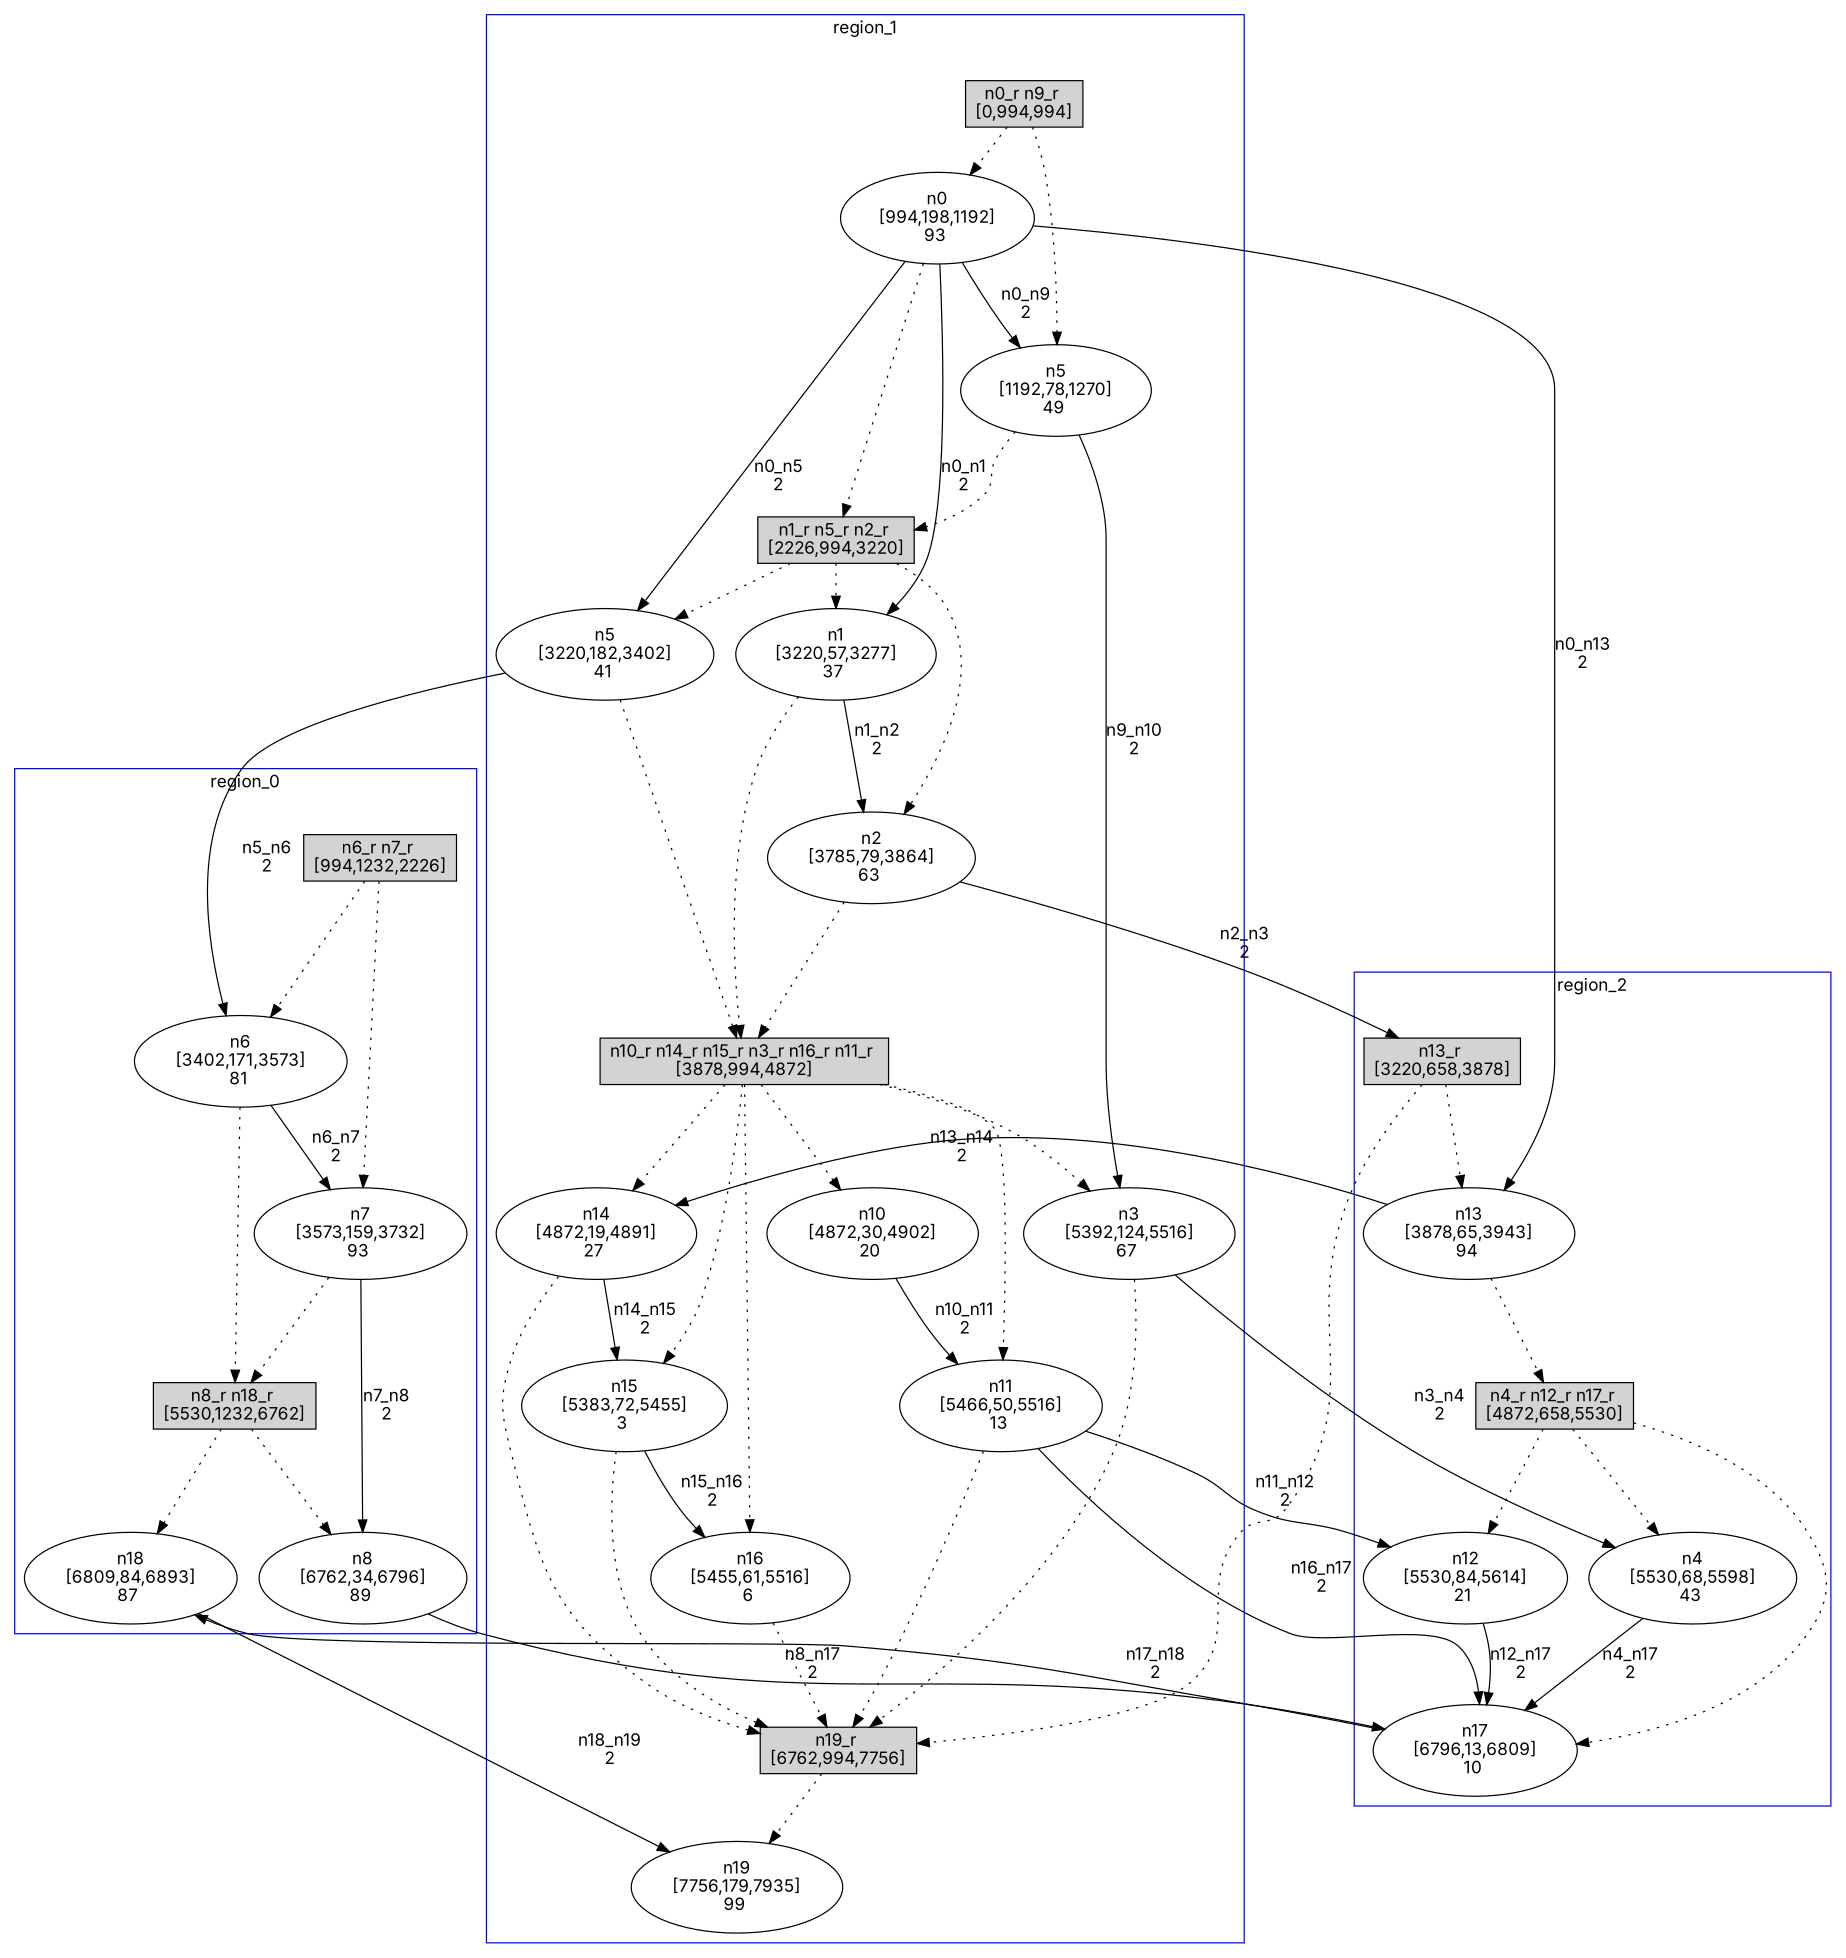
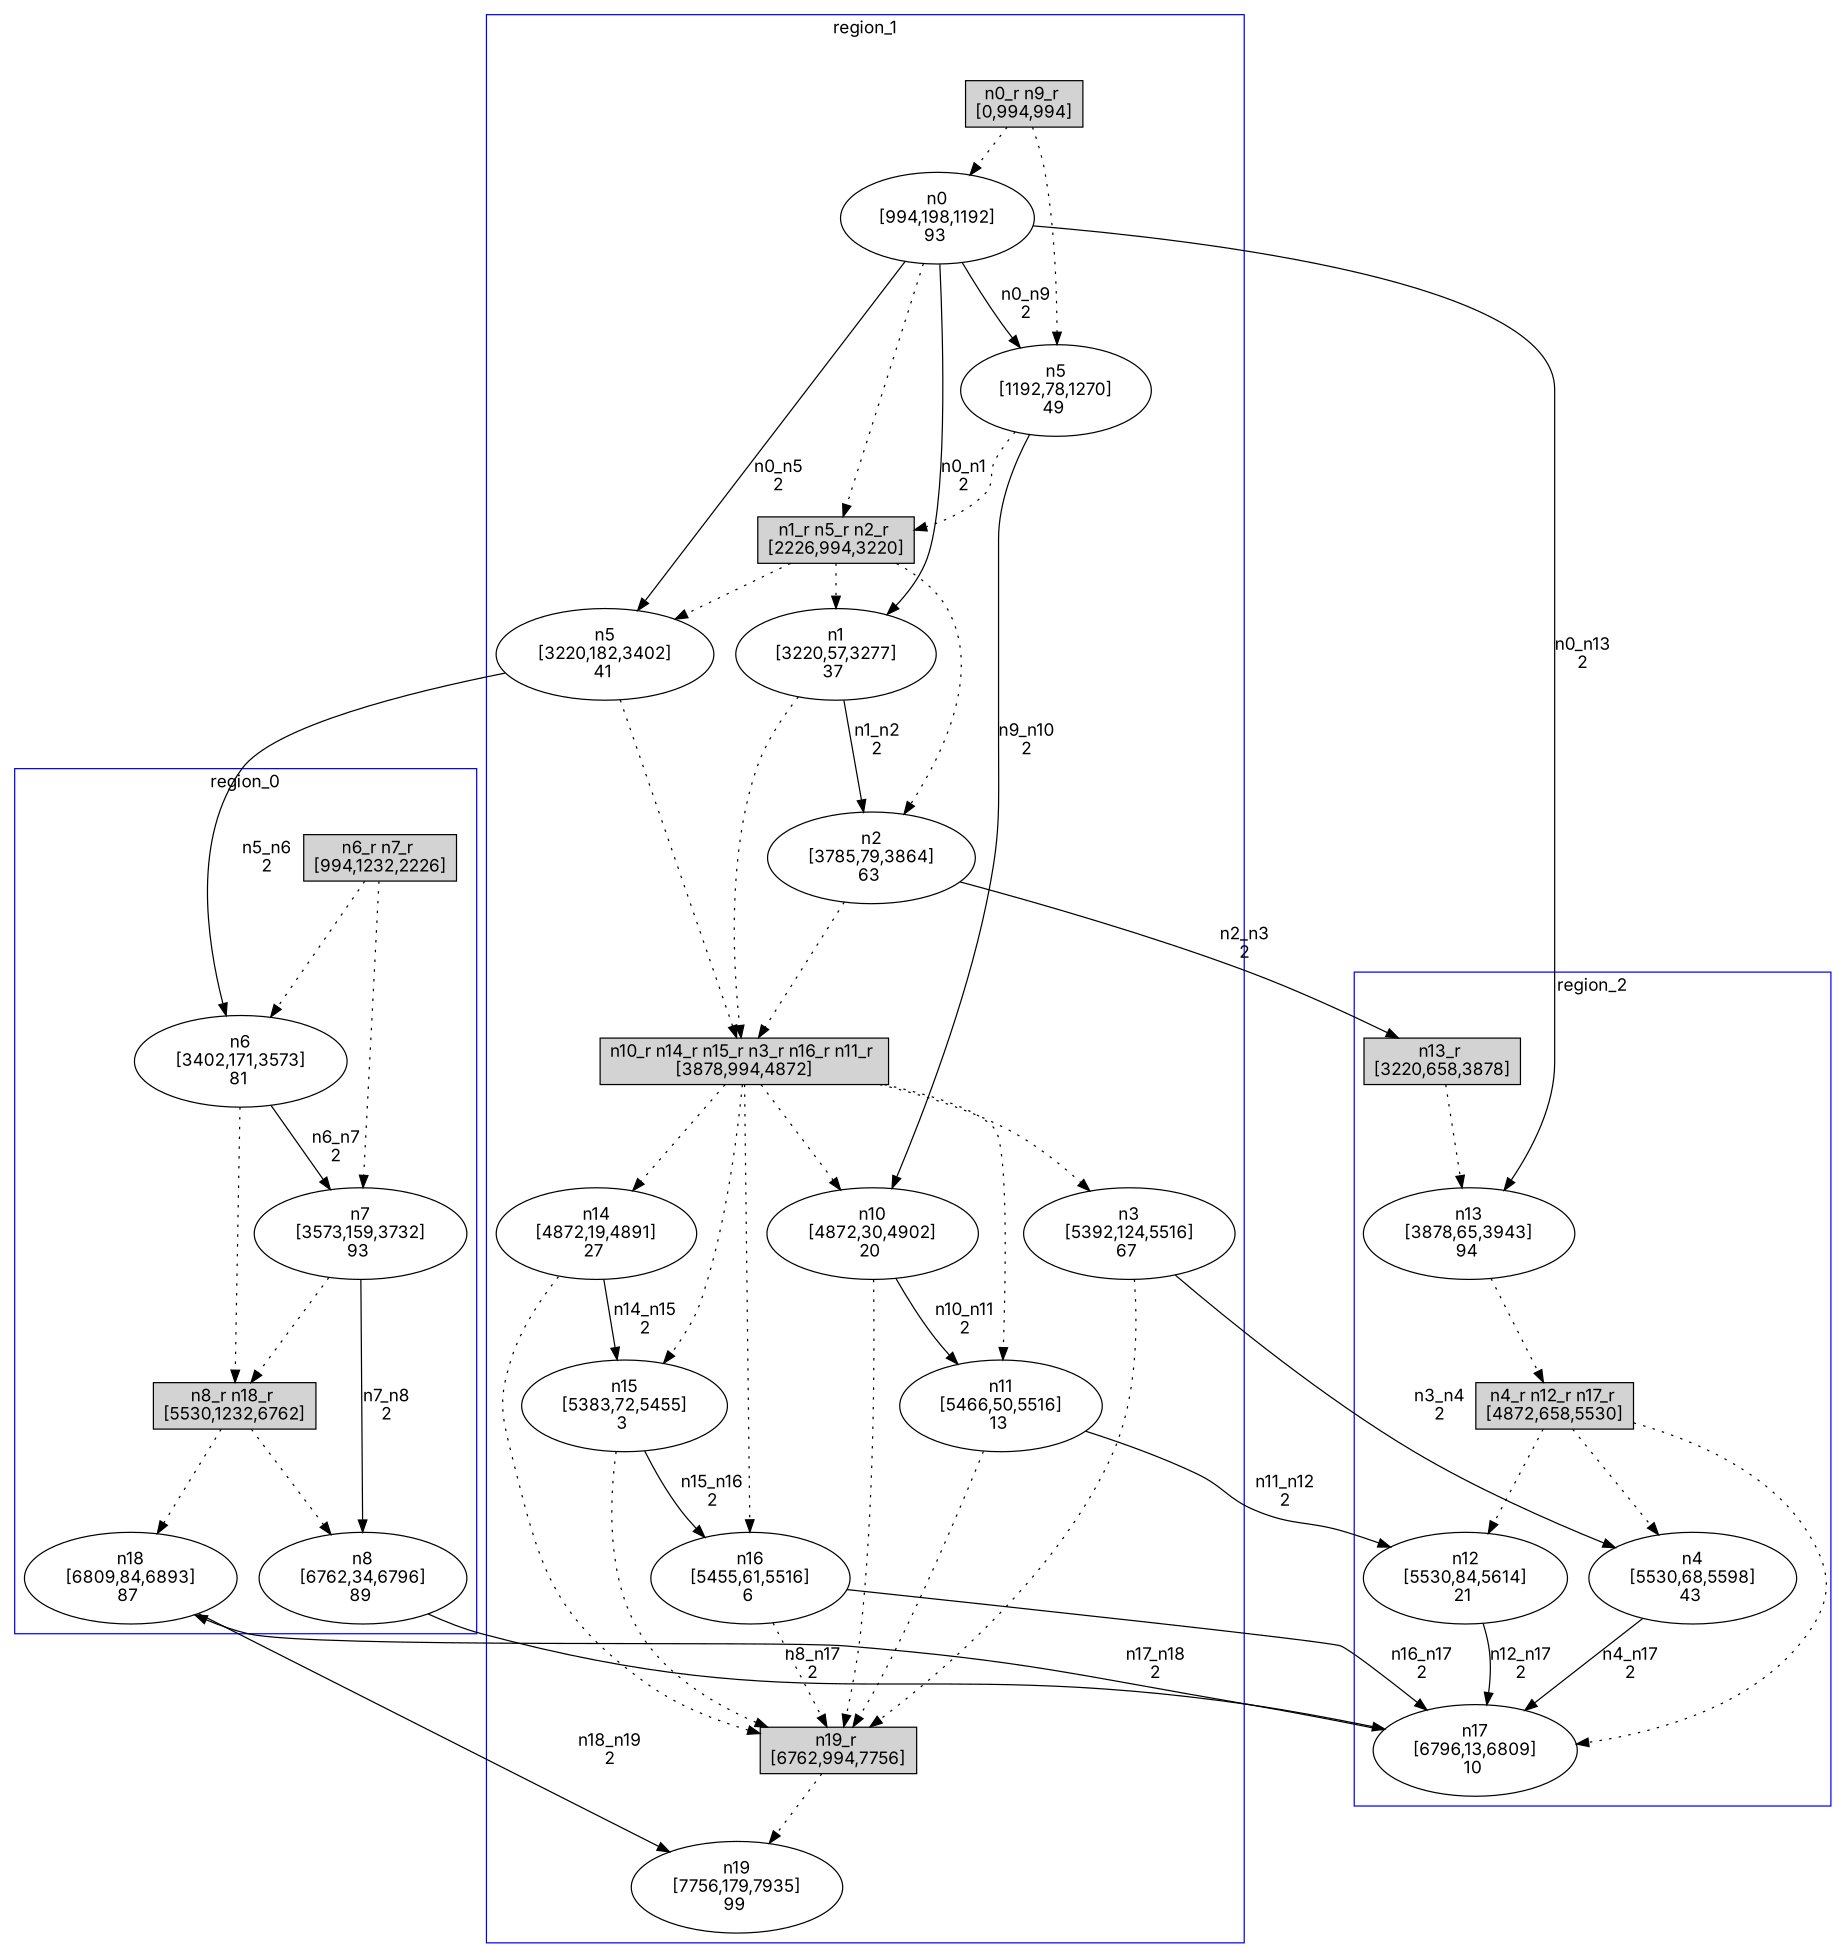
  digraph {
    fontname=Inter
    node [fontname=Inter]
    edge [fontname=Inter style=dotted]
    n1 [label="n6_r n7_r \n[994,1232,2226]" shape=box style=filled]
    n2 [label="n6\n[3402,171,3573]\n81 "]
    n3 [label="n7\n[3573,159,3732]\n93 "]
    n4 [label="n8_r n18_r \n[5530,1232,6762]" shape=box style=filled]
    n5 [label="n8\n[6762,34,6796]\n89 "]
    n6 [label="n18\n[6809,84,6893]\n87 "]
    n7 [label="n0_r n9_r \n[0,994,994]" shape=box style=filled]
    n8 [label="n0\n[994,198,1192]\n93 "]
    n9 [label="n5\n[1192,78,1270]\n49 "]
    n10 [label="n1_r n5_r n2_r \n[2226,994,3220]" shape=box style=filled]
    n11 [label="n1\n[3220,57,3277]\n37 "]
    n12 [label="n5\n[3220,182,3402]\n41 "]
    n13 [label="n2\n[3785,79,3864]\n63 "]
    n14 [label="n10_r n14_r n15_r n3_r n16_r n11_r \n[3878,994,4872]" shape=box style=filled]
    n15 [label="n10\n[4872,30,4902]\n20 "]
    n16 [label="n14\n[4872,19,4891]\n27 "]
    n17 [label="n15\n[5383,72,5455]\n3 "]
    n18 [label="n3\n[5392,124,5516]\n67 "]
    n19 [label="n16\n[5455,61,5516]\n6 "]
    n20 [label="n11\n[5466,50,5516]\n13 "]
    n21 [label="n19_r \n[6762,994,7756]" shape=box style=filled]
    n22 [label="n19\n[7756,179,7935]\n99 "]
    n23 [label="n13_r \n[3220,658,3878]" shape=box style=filled]
    n24 [label="n13\n[3878,65,3943]\n94 "]
    n25 [label="n4_r n12_r n17_r \n[4872,658,5530]" shape=box style=filled]
    n26 [label="n4\n[5530,68,5598]\n43 "]
    n27 [label="n12\n[5530,84,5614]\n21 "]
    n28 [label="n17\n[6796,13,6809]\n10 "]
    subgraph cluster_1 {
      color=blue
      label=region_0
      stytle=filled
      n1
      n2
      n3
      n4
      n5
      n6
    }
    subgraph cluster_2 {
      color=blue
      label=region_1
      stytle=filled
      n7
      n8
      n9
      n10
      n11
      n12
      n13
      n14
      n15
      n16
      n17
      n18
      n19
      n20
      n21
      n22
    }
    subgraph cluster_3 {
      color=blue
      label=region_2
      stytle=filled
      n23
      n24
      n25
      n26
      n27
      n28
    }
    n1 -> n2
    n1 -> n3
    n2 -> n3 [label="n6_n7\n2" style=""]
    n2 -> n4
    n3 -> n4
    n3 -> n5 [label="n7_n8\n2" style=""]
    n4 -> n5
    n4 -> n6
    n5 -> n28 [label="n8_n17\n2" style=""]
    n6 -> n22 [label="n18_n19\n2" style=""]
    n7 -> n8
    n7 -> n9
    n8 -> n9 [label="n0_n9\n2" style=""]
    n8 -> n10
    n8 -> n11 [label="n0_n1\n2" style=""]
    n8 -> n12 [label="n0_n5\n2" style=""]
    n8 -> n24 [label="n0_n13\n2" style=""]
    n9 -> n10
-   n9 -> n18 [label="n9_n10\n2" style=""]
+   n9 -> n15 [label="n9_n10\n2" style=""]
    n10 -> n11
    n10 -> n12
    n10 -> n13
    n11 -> n13 [label="n1_n2\n2" style=""]
    n11 -> n14
    n12 -> n2 [label="n5_n6\n2" style=""]
    n12 -> n14
    n13 -> n14
    n13 -> n23 [label="n2_n3\n2" style=""]
    n14 -> n15
    n14 -> n16
    n14 -> n17
    n14 -> n18
    n14 -> n19
    n14 -> n20
    n15 -> n20 [label="n10_n11\n2" style=""]
-   n23 -> n21
+   n15 -> n21
    n16 -> n17 [label="n14_n15\n2" style=""]
    n16 -> n21
    n17 -> n19 [label="n15_n16\n2" style=""]
    n17 -> n21
    n18 -> n21
    n18 -> n26 [label="n3_n4\n2" style=""]
    n19 -> n21
-   n20 -> n28 [label="n16_n17\n2" style=""]
+   n19 -> n28 [label="n16_n17\n2" style=""]
    n20 -> n21
    n20 -> n27 [label="n11_n12\n2" style=""]
    n21 -> n22
    n23 -> n24
-   n24 -> n16 [label="n13_n14\n2" style=""]
    n24 -> n25
    n25 -> n26
    n25 -> n27
    n25 -> n28
    n26 -> n28 [label="n4_n17\n2" style=""]
    n27 -> n28 [label="n12_n17\n2" style=""]
    n28 -> n6 [label="n17_n18\n2" style=""]
  }
